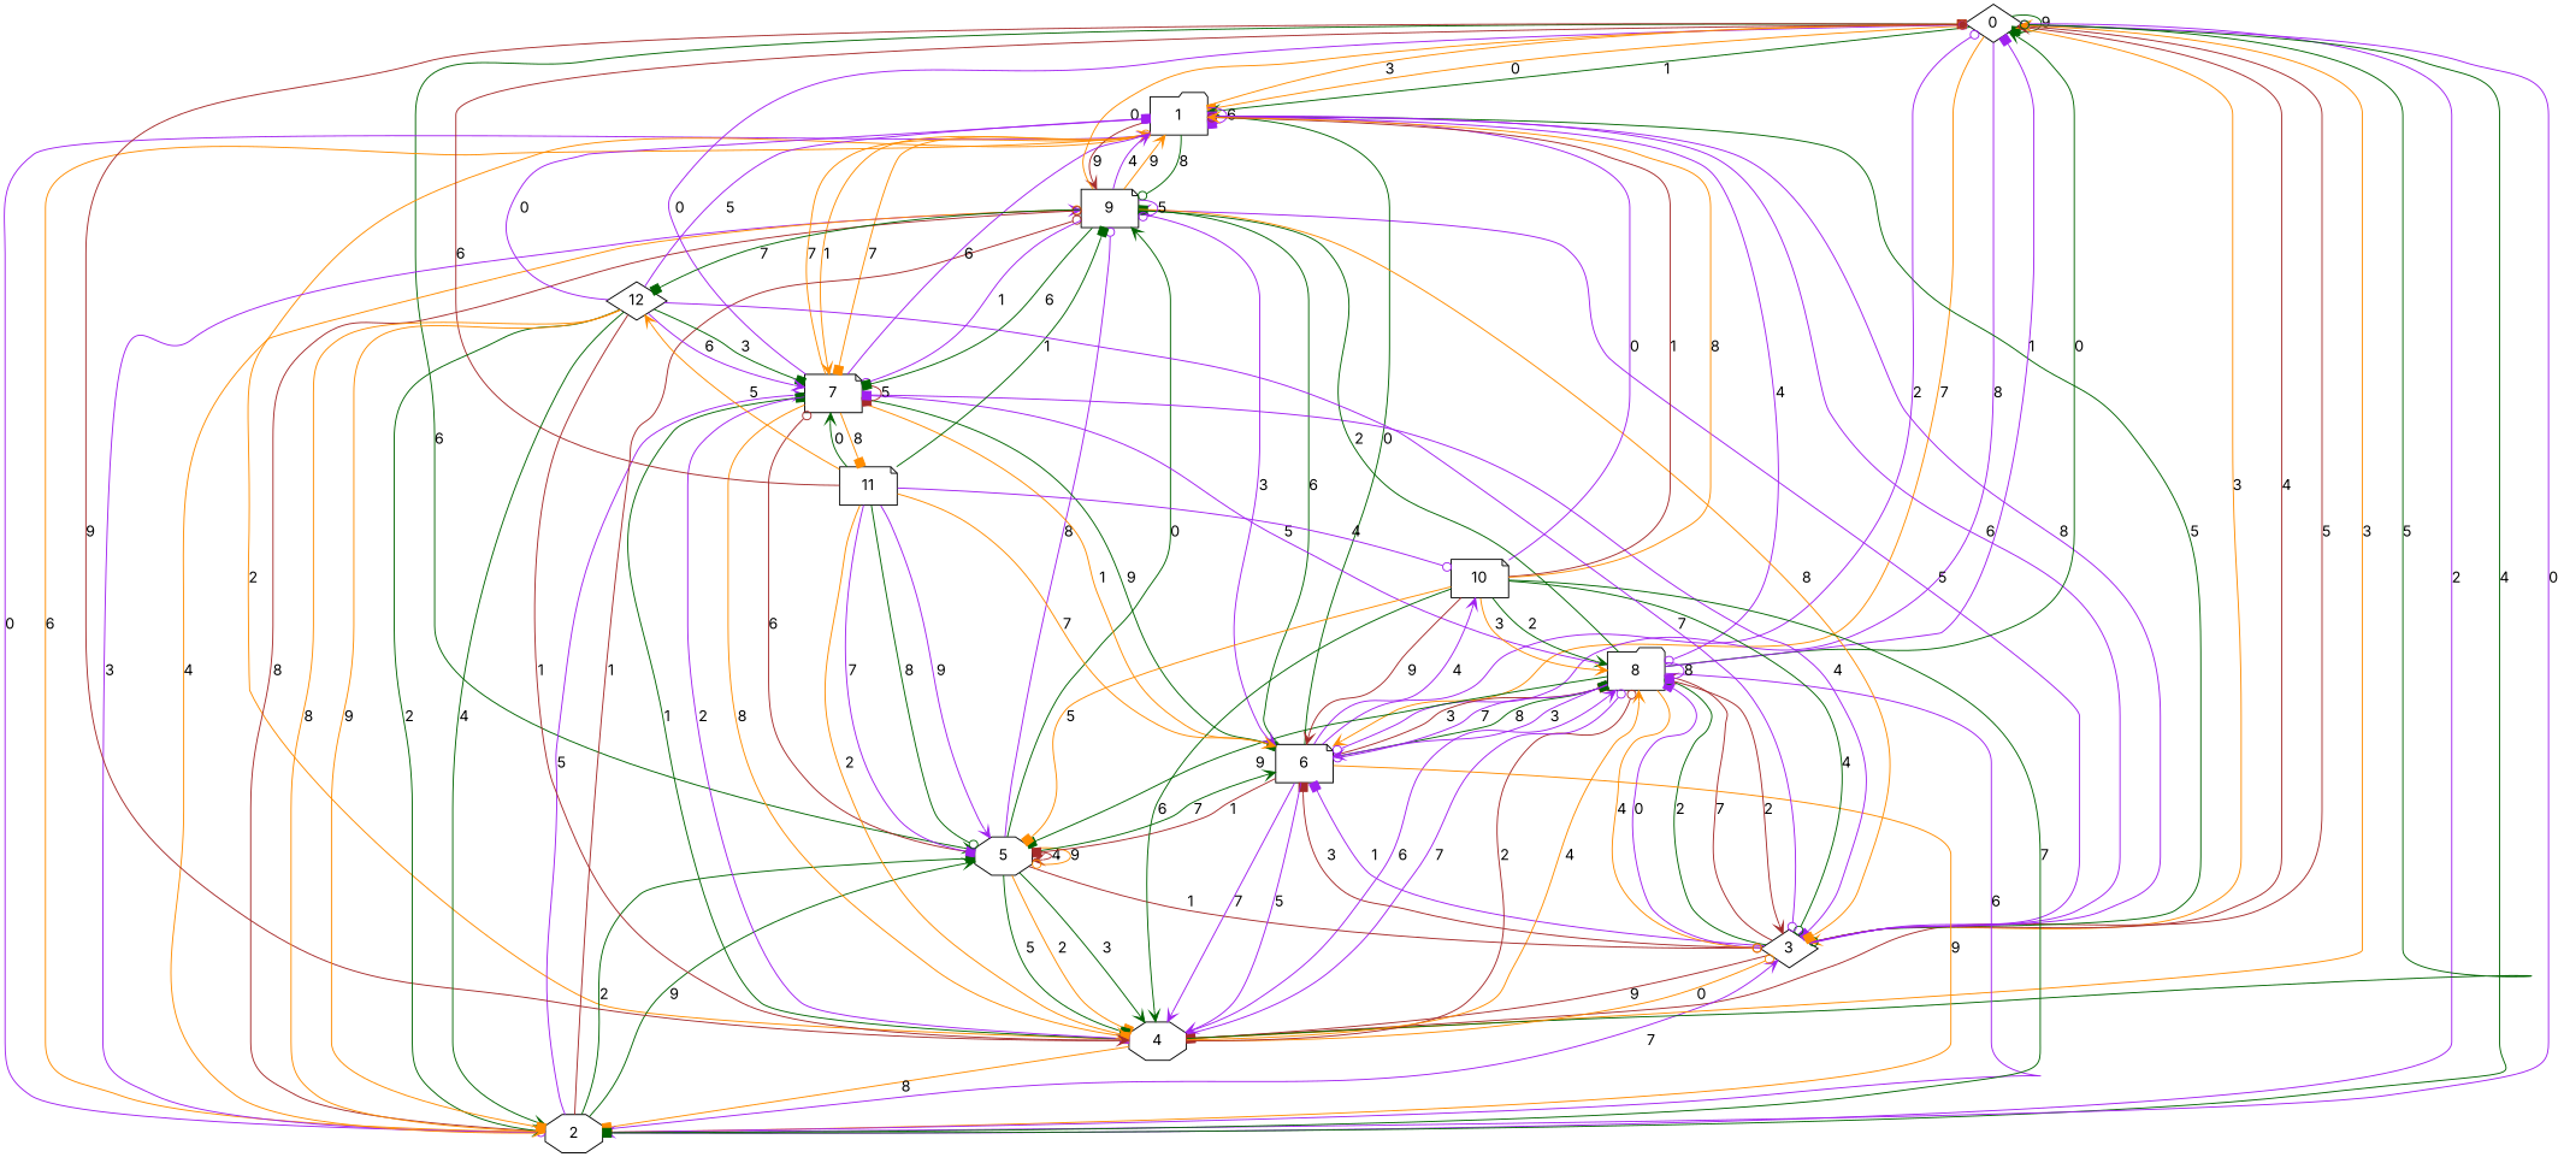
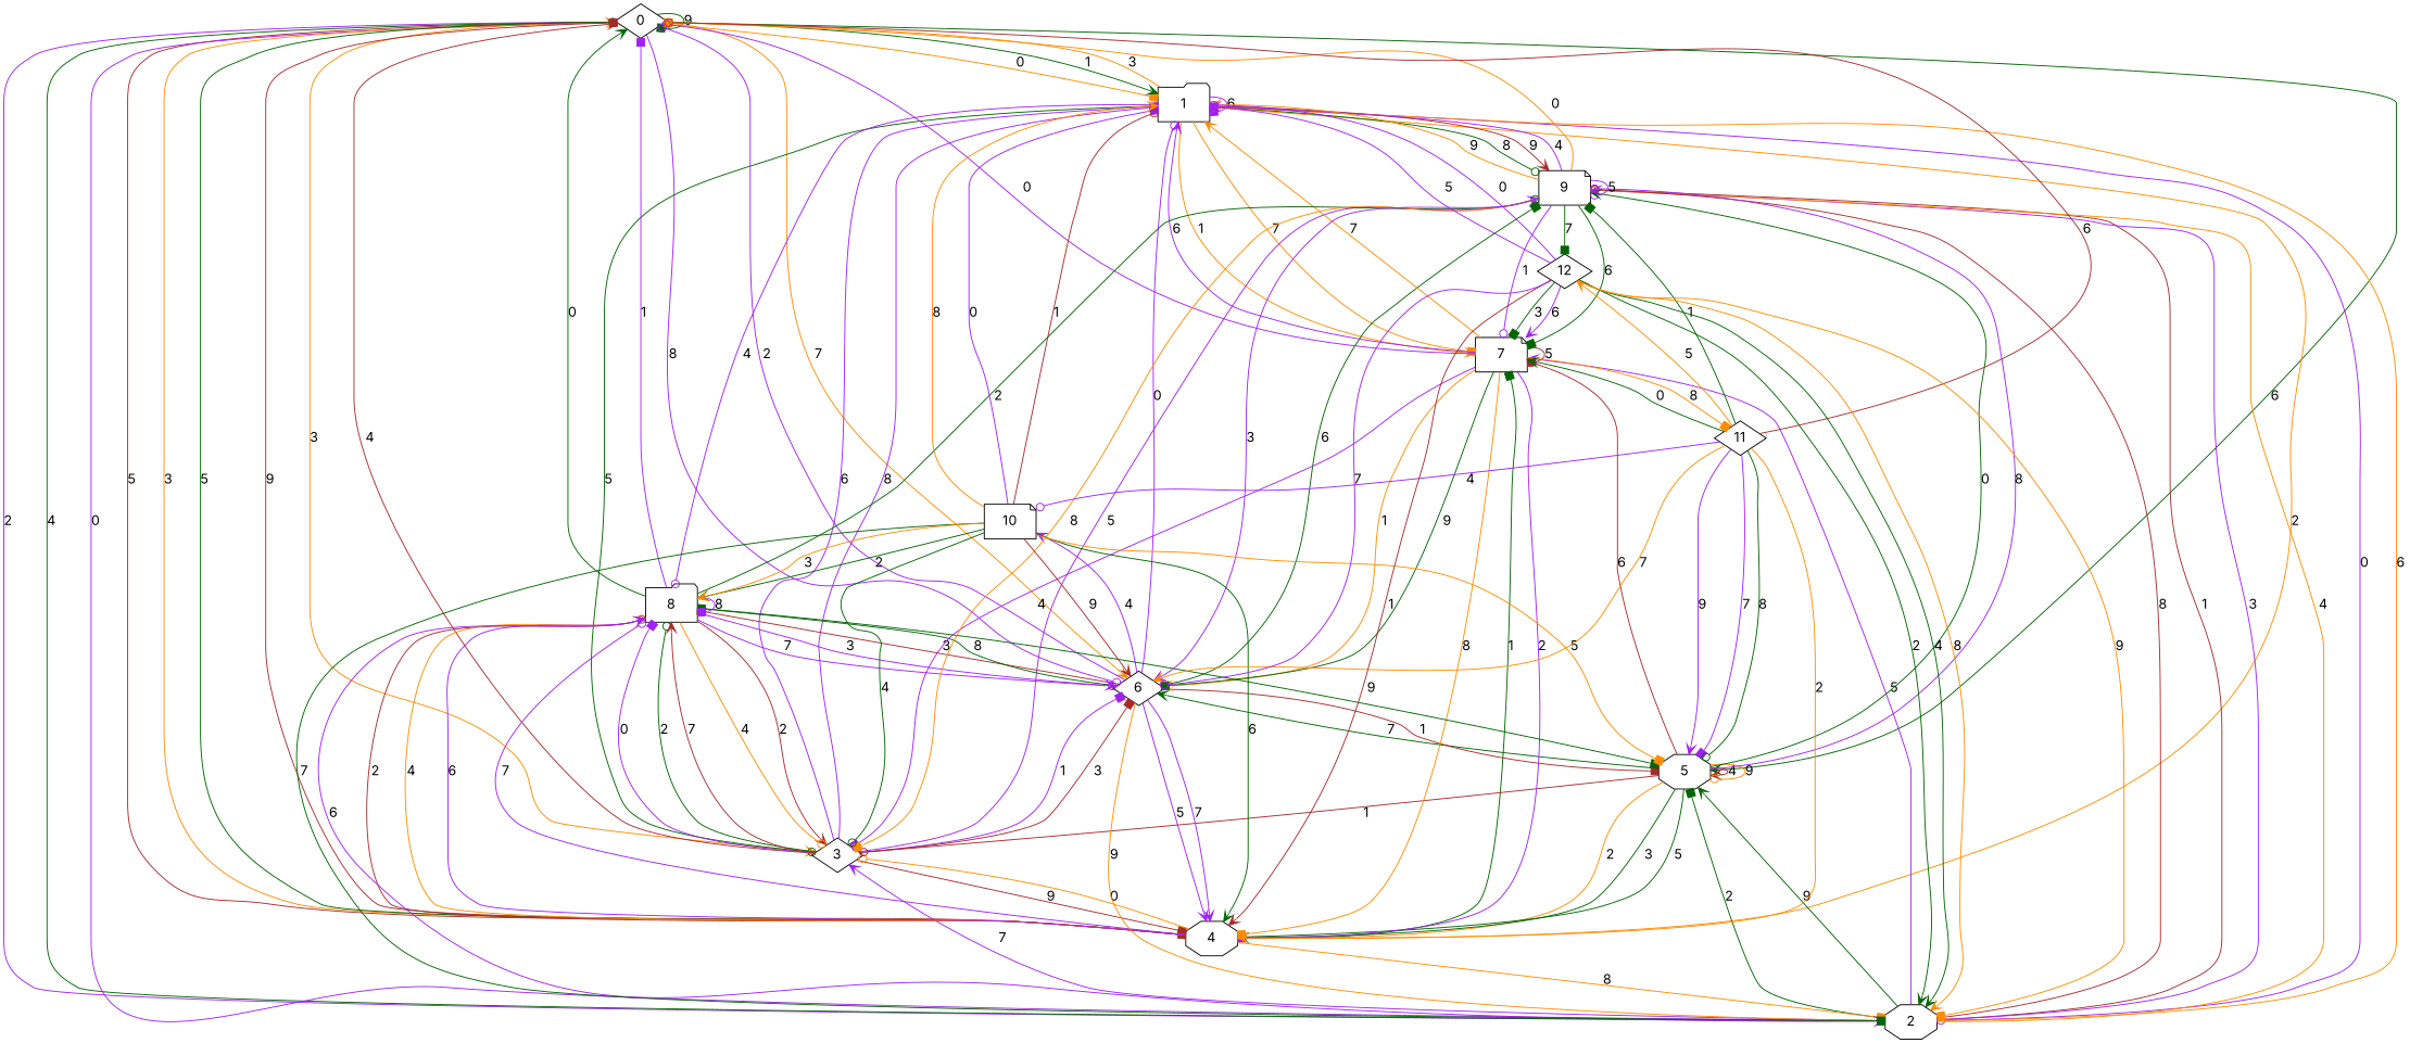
  digraph {
    fontname=Inter
    node [fontname=Inter shape=diamond]
    edge [arrowhead=vee color=purple fontname=Inter]
    n1 [label=0]
    n2 [label=1 shape=folder]
    n3 [label=2 shape=octagon]
    n4 [label=3]
    n5 [label=4 shape=octagon]
    n6 [label=5 shape=octagon]
-   n7 [label=6 shape=note]
+   n7 [label=6]
    n8 [label=7 shape=note]
    n9 [label=8 shape=folder]
    n10 [label=9 shape=note]
    n11 [label=10 shape=note]
-   n12 [label=11 shape=note]
+   n12 [label=11]
    n13 [label=12]
    n1 -> n1 [arrowhead=box color=darkgreen label=9]
    n1 -> n2 [arrowhead=box color=darkorange label=0]
    n1 -> n2 [color=darkgreen label=1]
    n1 -> n3 [arrowhead=odot label=2]
    n1 -> n3 [arrowhead=box color=darkgreen label=4]
    n1 -> n4 [color=darkorange label=3]
    n1 -> n5 [arrowhead=box color=brown label=5]
    n1 -> n6 [color=darkgreen label=6]
    n1 -> n7 [color=darkorange label=7]
    n1 -> n7 [arrowhead=odot label=8]
    n2 -> n1 [arrowhead=box color=darkorange label=3]
    n2 -> n2 [arrowhead=box label=6]
    n2 -> n3 [arrowhead=odot label=0]
    n2 -> n4 [arrowhead=odot color=darkgreen label=5]
    n2 -> n5 [arrowhead=box color=darkorange label=2]
    n2 -> n8 [color=darkorange label=1]
    n2 -> n8 [arrowhead=box color=darkorange label=7]
    n2 -> n9 [arrowhead=odot label=4]
    n2 -> n10 [arrowhead=odot color=darkgreen label=8]
    n2 -> n10 [color=brown label=9]
    n3 -> n1 [arrowhead=odot label=0]
    n3 -> n2 [arrowhead=odot color=darkorange label=6]
    n3 -> n4 [label=7]
    n3 -> n6 [arrowhead=box color=darkgreen label=2]
    n3 -> n6 [color=darkgreen label=9]
    n3 -> n8 [label=5]
    n3 -> n10 [arrowhead=odot color=brown label=1]
    n3 -> n10 [label=3]
    n3 -> n10 [arrowhead=odot color=darkorange label=4]
    n3 -> n10 [arrowhead=odot color=brown label=8]
    n4 -> n1 [color=brown label=4]
    n4 -> n2 [arrowhead=box label=6]
    n4 -> n2 [arrowhead=box label=8]
    n4 -> n5 [arrowhead=box color=brown label=9]
    n4 -> n7 [arrowhead=box label=1]
    n4 -> n7 [arrowhead=box color=brown label=3]
    n4 -> n9 [arrowhead=box label=0]
    n4 -> n9 [arrowhead=odot color=darkgreen label=2]
    n4 -> n9 [color=brown label=7]
    n4 -> n10 [label=5]
    n5 -> n1 [color=darkorange label=3]
    n5 -> n1 [arrowhead=odot color=darkgreen label=5]
    n5 -> n1 [arrowhead=box color=brown label=9]
    n5 -> n3 [arrowhead=box color=darkorange label=8]
    n5 -> n4 [arrowhead=odot color=darkorange label=0]
    n5 -> n8 [arrowhead=box color=darkgreen label=1]
    n5 -> n9 [arrowhead=odot color=brown label=2]
    n5 -> n9 [color=darkorange label=4]
    n5 -> n9 [label=6]
    n5 -> n9 [arrowhead=odot label=7]
    n6 -> n4 [arrowhead=odot color=brown label=1]
    n6 -> n5 [arrowhead=box color=darkorange label=2]
    n6 -> n5 [color=darkgreen label=3]
    n6 -> n5 [arrowhead=box color=darkgreen label=5]
    n6 -> n6 [color=brown label=4]
    n6 -> n6 [arrowhead=odot color=darkorange label=9]
    n6 -> n7 [color=darkgreen label=7]
    n6 -> n8 [arrowhead=odot color=brown label=6]
    n6 -> n10 [color=darkgreen label=0]
    n6 -> n10 [arrowhead=odot label=8]
    n7 -> n1 [arrowhead=odot label=2]
-   n7 -> n2 [arrowhead=odot color=darkgreen label=0]
+   n7 -> n2 [arrowhead=odot label=0]
    n7 -> n3 [arrowhead=odot color=darkorange label=9]
    n7 -> n5 [label=5]
    n7 -> n5 [label=7]
    n7 -> n6 [arrowhead=box color=brown label=1]
    n7 -> n9 [arrowhead=box color=brown label=3]
    n7 -> n9 [arrowhead=box color=darkgreen label=8]
    n7 -> n10 [arrowhead=box color=darkgreen label=6]
    n7 -> n11 [label=4]
    n8 -> n1 [arrowhead=odot label=0]
    n8 -> n2 [label=6]
    n8 -> n2 [color=darkorange label=7]
    n8 -> n4 [arrowhead=box label=4]
    n8 -> n5 [arrowhead=box label=2]
    n8 -> n5 [arrowhead=box color=darkorange label=8]
    n8 -> n7 [color=darkorange label=1]
    n8 -> n7 [arrowhead=box color=darkgreen label=9]
    n8 -> n8 [arrowhead=box color=brown label=5]
    n8 -> n12 [arrowhead=box color=darkorange label=8]
    n9 -> n1 [color=darkgreen label=0]
    n9 -> n1 [arrowhead=box label=1]
    n9 -> n3 [label=6]
    n9 -> n4 [color=brown label=2]
    n9 -> n4 [arrowhead=odot color=darkorange label=4]
    n9 -> n6 [arrowhead=box color=darkgreen label=9]
    n9 -> n7 [label=3]
    n9 -> n7 [arrowhead=odot label=7]
-   n9 -> n8 [arrowhead=box label=5]
    n9 -> n9 [arrowhead=box label=8]
    n9 -> n10 [arrowhead=odot color=darkgreen label=2]
    n10 -> n1 [arrowhead=odot color=darkorange label=0]
    n10 -> n2 [label=4]
    n10 -> n2 [color=darkorange label=9]
    n10 -> n4 [arrowhead=box color=darkorange label=8]
    n10 -> n7 [label=3]
    n10 -> n8 [arrowhead=odot label=1]
    n10 -> n8 [arrowhead=box color=darkgreen label=6]
    n10 -> n10 [arrowhead=odot label=5]
    n10 -> n13 [arrowhead=box color=darkgreen label=7]
    n11 -> n2 [arrowhead=box label=0]
    n11 -> n2 [arrowhead=odot color=brown label=1]
    n11 -> n2 [color=darkorange label=8]
    n11 -> n3 [arrowhead=box color=darkgreen label=7]
    n11 -> n4 [arrowhead=odot color=darkgreen label=4]
    n11 -> n5 [color=darkgreen label=6]
    n11 -> n6 [arrowhead=box color=darkorange label=5]
    n11 -> n7 [color=brown label=9]
    n11 -> n9 [color=darkgreen label=2]
    n11 -> n9 [color=darkorange label=3]
    n12 -> n1 [arrowhead=odot color=brown label=6]
    n12 -> n5 [color=darkorange label=2]
    n12 -> n6 [arrowhead=box label=7]
    n12 -> n6 [arrowhead=odot color=darkgreen label=8]
    n12 -> n6 [label=9]
    n12 -> n7 [color=darkorange label=7]
    n12 -> n8 [color=darkgreen label=0]
    n12 -> n10 [arrowhead=box color=darkgreen label=1]
    n12 -> n11 [arrowhead=odot label=4]
    n12 -> n13 [color=darkorange label=5]
    n13 -> n2 [arrowhead=odot label=0]
    n13 -> n2 [arrowhead=box label=5]
    n13 -> n3 [color=darkgreen label=2]
    n13 -> n3 [color=darkgreen label=4]
    n13 -> n3 [color=darkorange label=8]
    n13 -> n3 [arrowhead=box color=darkorange label=9]
    n13 -> n5 [color=brown label=1]
-   n13 -> n4 [arrowhead=odot label=7]
+   n13 -> n7 [arrowhead=odot label=7]
    n13 -> n8 [arrowhead=box color=darkgreen label=3]
    n13 -> n8 [label=6]
  }
